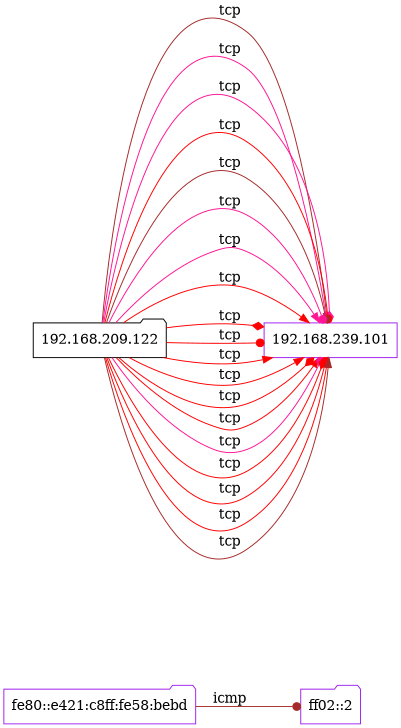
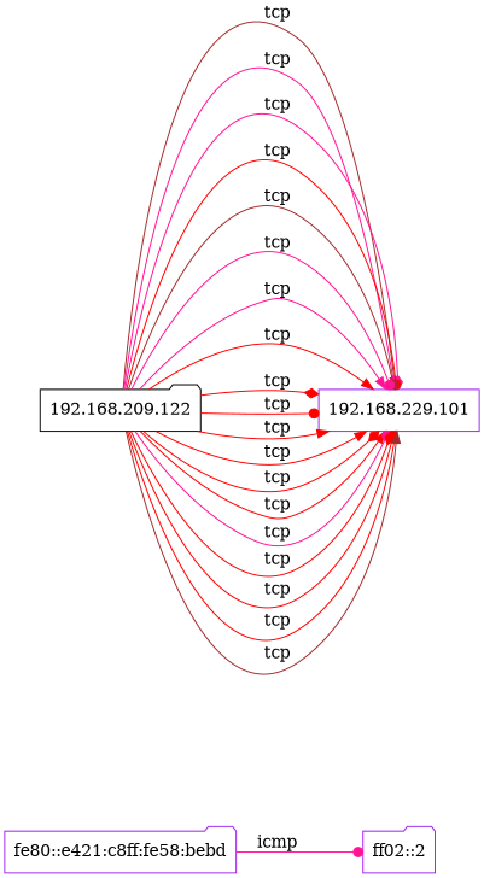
  digraph {
    rankdir=LR
    node [activity_score=0.10 color=purple degree=1 in_degree=0 out_degree=0 shape=folder total_connections=1]
    edge [arrowhead=normal color=red conn_state=SF dst_port=2526 history=ShAdDafF local_orig=true local_resp=true orig_bytes=689 orig_ip_bytes=1373 orig_pkts=12 protocol=tcp resp_bytes=179 resp_ip_bytes=1071 resp_pkts=17 service=smtp]
    "fe80::e421:c8ff:fe58:bebd" [out_degree=1]
    "ff02::2" [in_degree=1]
-   "192.168.239.101" [activity_score=0.86 degree=19 in_degree=19 shape=box total_connections=19]
+   "192.168.239.101" [activity_score=0.86 degree=19 in_degree=19 shape=box total_connections=19 label="192.168.229.101"]
    n4 [activity_score=0.86 color=black degree=19 label="192.168.209.122" out_degree=19 total_connections=19]
-   "fe80::e421:c8ff:fe58:bebd" -> "ff02::2" [arrowhead=dot color=brown conn_state=OTH dst_port=134 history="-" label=icmp local_resp=false orig_bytes=32 orig_ip_bytes=224 orig_pkts=4 protocol=icmp resp_bytes=0 resp_ip_bytes=0 resp_pkts=0 service="-" src_port=133 timestamp=1747404262.893329]
+   "fe80::e421:c8ff:fe58:bebd" -> "ff02::2" [arrowhead=dot color=deeppink conn_state=OTH dst_port=134 history="-" label=icmp local_resp=false orig_bytes=32 orig_ip_bytes=224 orig_pkts=4 protocol=icmp resp_bytes=0 resp_ip_bytes=0 resp_pkts=0 service="-" src_port=133 timestamp=1747404262.893329]
    n4 -> "192.168.239.101" [color=brown label=tcp orig_bytes=683 orig_ip_bytes=1315 src_port=44754 timestamp=1747404259.675119]
    n4 -> "192.168.239.101" [arrowhead=diamond color=deeppink label=tcp orig_bytes=698 orig_ip_bytes=1330 resp_ip_bytes=915 resp_pkts=14 src_port=44766 timestamp=1747404261.119238]
    n4 -> "192.168.239.101" [arrowhead=diamond color=deeppink label=tcp orig_bytes=695 orig_ip_bytes=1379 orig_pkts=13 src_port=44770 timestamp=1747404262.466395]
    n4 -> "192.168.239.101" [arrowhead=dot label=tcp orig_bytes=677 orig_ip_bytes=1309 resp_ip_bytes=1019 resp_pkts=16 src_port=44786 timestamp=1747404264.202322]
    n4 -> "192.168.239.101" [arrowhead=dot color=brown label=tcp orig_ip_bytes=1321 src_port=44800 timestamp=1747404265.002956]
    n4 -> "192.168.239.101" [arrowhead=dot color=deeppink label=tcp orig_bytes=700 orig_ip_bytes=1332 src_port=44816 timestamp=1747404266.365587]
    n4 -> "192.168.239.101" [color=deeppink label=tcp orig_bytes=690 orig_ip_bytes=1374 orig_pkts=13 src_port=44828 timestamp=1747404267.494984]
    n4 -> "192.168.239.101" [label=tcp orig_pkts=13 src_port=54984 timestamp=1747404269.546135]
    n4 -> "192.168.239.101" [arrowhead=diamond label=tcp orig_bytes=678 orig_ip_bytes=1362 orig_pkts=13 src_port=54994 timestamp=1747404270.517854]
    n4 -> "192.168.239.101" [arrowhead=dot label=tcp orig_bytes=672 orig_ip_bytes=1356 orig_pkts=13 src_port=55008 timestamp=1747404271.929633]
    n4 -> "192.168.239.101" [label=tcp orig_bytes=684 orig_ip_bytes=1316 resp_ip_bytes=1019 resp_pkts=16 src_port=55020 timestamp=1747404273.446355]
    n4 -> "192.168.239.101" [label=tcp orig_bytes=697 orig_ip_bytes=1329 resp_ip_bytes=1019 resp_pkts=16 src_port=55022 timestamp=1747404275.167902]
    n4 -> "192.168.239.101" [arrowhead=diamond label=tcp orig_bytes=697 orig_ip_bytes=1381 orig_pkts=13 src_port=55024 timestamp=1747404277.133179]
    n4 -> "192.168.239.101" [label=tcp orig_bytes=672 orig_ip_bytes=1304 resp_ip_bytes=967 resp_pkts=15 src_port=55032 timestamp=1747404277.325806]
    n4 -> "192.168.239.101" [arrowhead=dot color=deeppink label=tcp orig_pkts=13 resp_ip_bytes=1019 resp_pkts=16 src_port=55048 timestamp=1747404277.964464]
    n4 -> "192.168.239.101" [arrowhead=diamond label=tcp orig_bytes=690 orig_ip_bytes=1322 resp_ip_bytes=1019 resp_pkts=16 src_port=35782 timestamp=1747404279.082033]
    n4 -> "192.168.239.101" [arrowhead=dot label=tcp orig_bytes=697 orig_ip_bytes=1381 orig_pkts=13 resp_ip_bytes=1019 resp_pkts=16 src_port=35788 timestamp=1747404280.730759]
    n4 -> "192.168.239.101" [label=tcp orig_bytes=666 orig_ip_bytes=1298 src_port=35804 timestamp=1747404282.454740]
    n4 -> "192.168.239.101" [color=brown label=tcp orig_bytes=694 orig_ip_bytes=1378 orig_pkts=13 src_port=35816 timestamp=1747404283.194109]
  }
